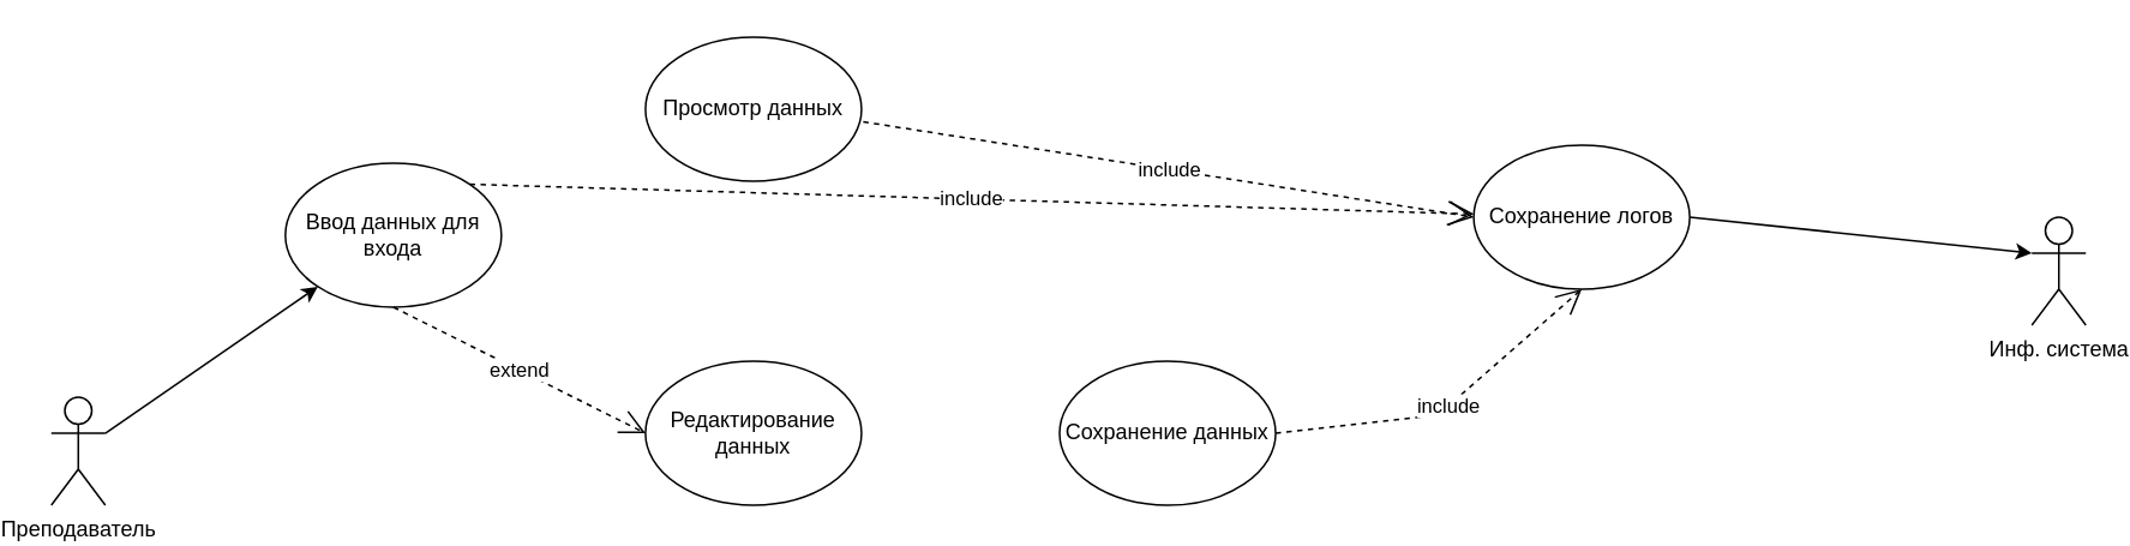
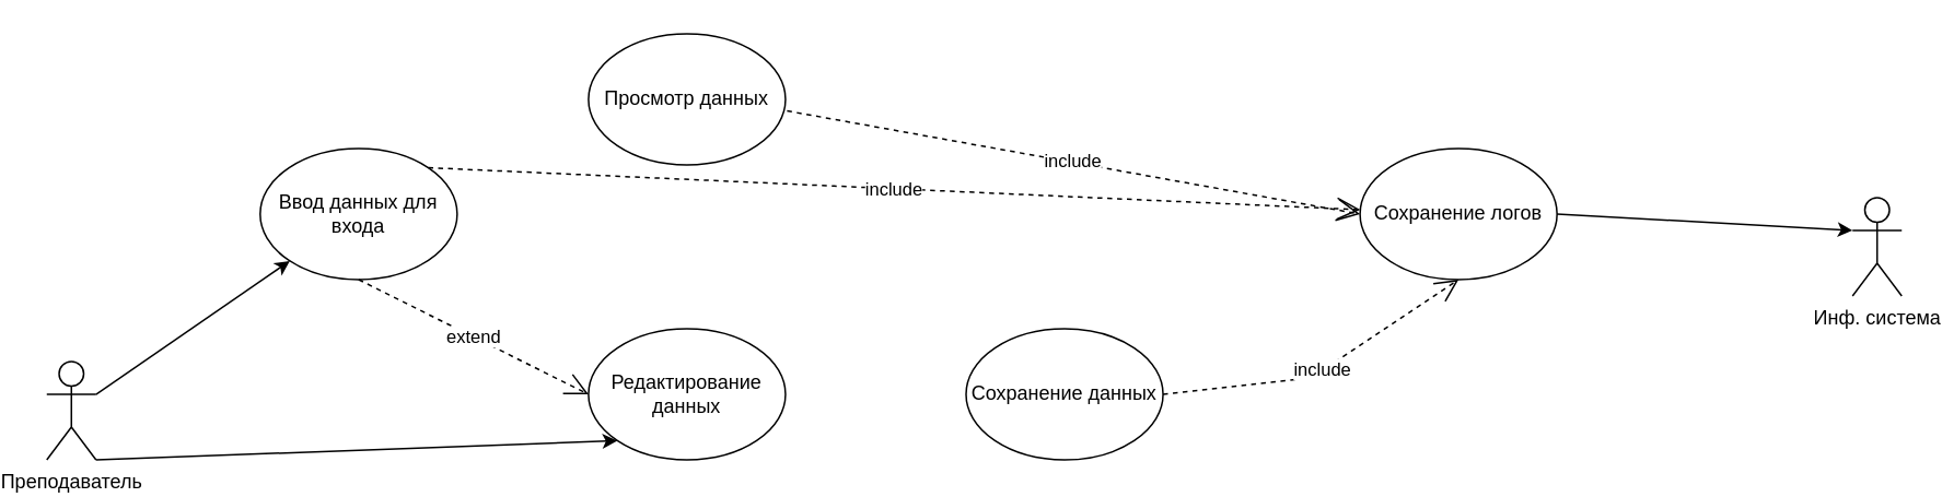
  <mxCell id="0" />
  <mxCell id="1" parent="0" />
  <mxCell id="2" value="Инф. система" style="shape=umlActor;verticalLabelPosition=bottom;verticalAlign=top;html=1;outlineConnect=0;" parent="1" vertex="1"><mxGeometry x="1120" y="120" width="30" height="60" as="geometry" /></mxCell>
  <mxCell id="3" value="Преподаватель" style="shape=umlActor;verticalLabelPosition=bottom;verticalAlign=top;html=1;outlineConnect=0;" parent="1" vertex="1"><mxGeometry x="20" y="220" width="30" height="60" as="geometry" /></mxCell>
  <mxCell id="4" value="Просмотр данных" style="ellipse;whiteSpace=wrap;html=1;" vertex="1" parent="1"><mxGeometry x="350" y="20" width="120" height="80" as="geometry" /></mxCell>
  <mxCell id="5" value="Редактирование данных&lt;br&gt;" style="ellipse;whiteSpace=wrap;html=1;" vertex="1" parent="1"><mxGeometry x="350" y="200" width="120" height="80" as="geometry" /></mxCell>
  <mxCell id="6" value="" style="endArrow=classic;html=1;rounded=0;exitX=1;exitY=0.333;exitDx=0;exitDy=0;exitPerimeter=0;" edge="1" parent="1" source="3" target="7"><mxGeometry width="50" height="50" relative="1" as="geometry"><mxPoint x="60" y="70" as="sourcePoint" /><mxPoint x="120" y="170" as="targetPoint" /></mxGeometry></mxCell>
  <mxCell id="7" value="Ввод данных для входа" style="ellipse;whiteSpace=wrap;html=1;" vertex="1" parent="1"><mxGeometry x="150" y="90" width="120" height="80" as="geometry" /></mxCell>
  <mxCell id="8" value="include&lt;br&gt;" style="endArrow=open;endSize=12;dashed=1;html=1;rounded=0;exitX=1;exitY=0;exitDx=0;exitDy=0;" edge="1" parent="1" source="7" target="12"><mxGeometry width="160" relative="1" as="geometry"><mxPoint x="470" y="210" as="sourcePoint" /><mxPoint x="630" y="210" as="targetPoint" /></mxGeometry></mxCell>
  <mxCell id="9" value="extend&lt;br&gt;" style="endArrow=open;endSize=12;dashed=1;html=1;rounded=0;exitX=0.5;exitY=1;exitDx=0;exitDy=0;entryX=0;entryY=0.5;entryDx=0;entryDy=0;" edge="1" parent="1" source="7" target="5"><mxGeometry width="160" relative="1" as="geometry"><mxPoint x="470" y="200" as="sourcePoint" /><mxPoint x="630" y="200" as="targetPoint" /></mxGeometry></mxCell>
  <mxCell id="10" value="Сохранение данных" style="ellipse;whiteSpace=wrap;html=1;" vertex="1" parent="1"><mxGeometry x="580" y="200" width="120" height="80" as="geometry" /></mxCell>
- <mxCell id="12" value="Сохранение логов" style="ellipse;whiteSpace=wrap;html=1;" vertex="1" parent="1"><mxGeometry x="810" y="80" width="120" height="80" as="geometry" /></mxCell>
+ <mxCell id="11" value="" style="endArrow=classic;html=1;rounded=0;exitX=1;exitY=1;exitDx=0;exitDy=0;exitPerimeter=0;entryX=0;entryY=1;entryDx=0;entryDy=0;" edge="1" parent="1" source="3" target="5"><mxGeometry width="50" height="50" relative="1" as="geometry"><mxPoint x="520" y="220" as="sourcePoint" /><mxPoint x="570" y="170" as="targetPoint" /></mxGeometry></mxCell>
+ <mxCell id="12" value="Сохранение логов" style="ellipse;whiteSpace=wrap;html=1;" vertex="1" parent="1"><mxGeometry x="820" y="90" width="120" height="80" as="geometry" /></mxCell>
  <mxCell id="13" value="include&lt;br&gt;" style="endArrow=open;endSize=12;dashed=1;html=1;rounded=0;exitX=1;exitY=0.5;exitDx=0;exitDy=0;entryX=0.5;entryY=1;entryDx=0;entryDy=0;" edge="1" parent="1" source="10" target="12"><mxGeometry width="160" relative="1" as="geometry"><mxPoint x="710" y="230" as="sourcePoint" /><mxPoint x="870" y="230" as="targetPoint" /><Array as="points"><mxPoint x="790" y="230" /></Array></mxGeometry></mxCell>
  <mxCell id="14" value="include" style="endArrow=open;endSize=12;dashed=1;html=1;rounded=0;exitX=1.008;exitY=0.588;exitDx=0;exitDy=0;exitPerimeter=0;entryX=0;entryY=0.5;entryDx=0;entryDy=0;" edge="1" parent="1" source="4" target="12"><mxGeometry width="160" relative="1" as="geometry"><mxPoint x="470" y="190" as="sourcePoint" /><mxPoint x="630" y="190" as="targetPoint" /></mxGeometry></mxCell>
  <mxCell id="15" value="" style="endArrow=classic;html=1;rounded=0;entryX=0;entryY=0.333;entryDx=0;entryDy=0;entryPerimeter=0;exitX=1;exitY=0.5;exitDx=0;exitDy=0;" edge="1" parent="1" source="12" target="2"><mxGeometry width="50" height="50" relative="1" as="geometry"><mxPoint x="520" y="210" as="sourcePoint" /><mxPoint x="570" y="160" as="targetPoint" /></mxGeometry></mxCell>
